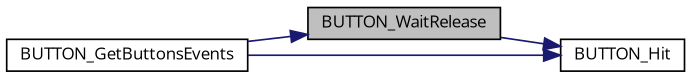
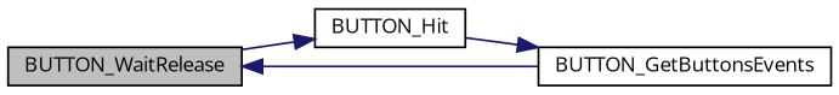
  digraph {
    fontname="Open Sans"
    rankdir=LR
    node [color=black fillcolor=white fontname="Open Sans" fontsize=10 shape=record style=filled]
    edge [color=midnightblue fontname="Open Sans" fontsize=10 labelfontname=Helvetica labelfontsize=10 style=solid]
    n1 [fillcolor=grey75 fontcolor=black height=0.2 label=BUTTON_WaitRelease width=0.4]
    n2 [height=0.2 label=BUTTON_Hit width=0.4]
    n3 [height=0.2 label=BUTTON_GetButtonsEvents width=0.4]
    n1 -> n2
    n3 -> n1
-   n3 -> n2
+   n2 -> n3
  }
